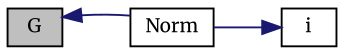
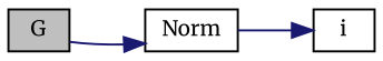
  digraph {
    fontname=Merriweather
    rankdir=LR
    node [color=black fillcolor=white fontname=Merriweather fontsize=10 shape=record style=filled]
    edge [color=midnightblue fontname=Merriweather fontsize=10 labelfontname=Helvetica labelfontsize=10 style=solid]
    n1 [fillcolor=grey75 fontcolor=black height=0.2 label=G width=0.4]
    n2 [height=0.2 label=Norm width=0.4]
    n3 [height=0.2 label=i width=0.4]
-   n2 -> n1
+   n1 -> n2
    n2 -> n3
  }
